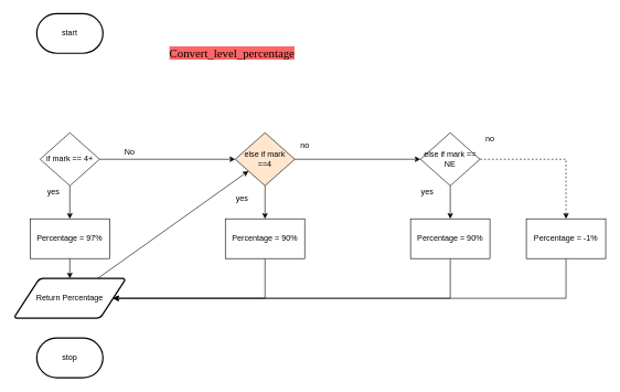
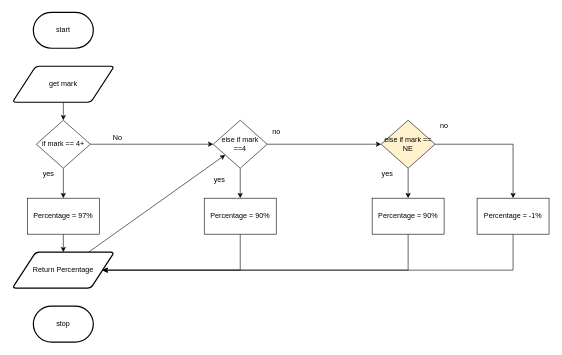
  <mxCell id="0" />
  <mxCell id="1" parent="0" />
- <mxCell id="2" value="&lt;font color=&quot;#000000&quot;&gt;&lt;span style=&quot;font-size: 18px ; background-color: rgb(255 , 102 , 102)&quot;&gt;Convert_level_percentage&lt;/span&gt;&lt;/font&gt;" style="text;html=1;align=center;verticalAlign=middle;resizable=0;points=[];autosize=1;strokeColor=none;fillColor=none;fontSize=12;fontFamily=Georgia;" parent="1" vertex="1"><mxGeometry x="235" y="70" width="230" height="20" as="geometry" /></mxCell>
  <mxCell id="3" value="start" style="strokeWidth=2;html=1;shape=mxgraph.flowchart.terminator;whiteSpace=wrap;" vertex="1" parent="1"><mxGeometry x="55" y="20" width="100" height="60" as="geometry" /></mxCell>
+ <mxCell id="4" style="edgeStyle=none;html=1;entryX=0.5;entryY=0;entryDx=0;entryDy=0;" edge="1" parent="1" source="5" target="8"><mxGeometry relative="1" as="geometry" /></mxCell>
+ <mxCell id="5" value="get mark" style="shape=parallelogram;html=1;strokeWidth=2;perimeter=parallelogramPerimeter;whiteSpace=wrap;rounded=1;arcSize=12;size=0.23;" vertex="1" parent="1"><mxGeometry x="20" y="110" width="170" height="60" as="geometry" /></mxCell>
  <mxCell id="6" style="edgeStyle=none;html=1;entryX=0;entryY=0.5;entryDx=0;entryDy=0;" edge="1" parent="1" source="8" target="11"><mxGeometry relative="1" as="geometry" /></mxCell>
  <mxCell id="7" style="edgeStyle=none;html=1;entryX=0.5;entryY=0;entryDx=0;entryDy=0;" edge="1" parent="1" source="8" target="18"><mxGeometry relative="1" as="geometry"><mxPoint x="105" y="325" as="targetPoint" /></mxGeometry></mxCell>
  <mxCell id="8" value="if mark == 4+" style="rhombus;whiteSpace=wrap;html=1;" vertex="1" parent="1"><mxGeometry x="60" y="200" width="90" height="80" as="geometry" /></mxCell>
  <mxCell id="9" style="edgeStyle=none;html=1;entryX=0.5;entryY=0;entryDx=0;entryDy=0;" edge="1" parent="1" source="11" target="20"><mxGeometry relative="1" as="geometry"><mxPoint x="400" y="330" as="targetPoint" /></mxGeometry></mxCell>
  <mxCell id="10" style="edgeStyle=none;html=1;entryX=0;entryY=0.5;entryDx=0;entryDy=0;" edge="1" parent="1" source="11" target="14"><mxGeometry relative="1" as="geometry" /></mxCell>
- <mxCell id="11" value="else if mark&lt;br&gt;==4" style="rhombus;whiteSpace=wrap;html=1;fillColor=#ffe6cc;" vertex="1" parent="1"><mxGeometry x="355" y="200" width="90" height="80" as="geometry" /></mxCell>
+ <mxCell id="11" value="else if mark&lt;br&gt;==4" style="rhombus;whiteSpace=wrap;html=1;" vertex="1" parent="1"><mxGeometry x="355" y="200" width="90" height="80" as="geometry" /></mxCell>
  <mxCell id="12" style="edgeStyle=none;html=1;entryX=0.5;entryY=0;entryDx=0;entryDy=0;" edge="1" parent="1" source="14" target="25"><mxGeometry relative="1" as="geometry"><mxPoint x="680" y="340" as="targetPoint" /></mxGeometry></mxCell>
- <mxCell id="13" style="edgeStyle=none;html=1;entryX=0.5;entryY=0;entryDx=0;entryDy=0;rounded=0;dashed=1;" edge="1" parent="1" source="14" target="28"><mxGeometry relative="1" as="geometry"><mxPoint x="855" y="340" as="targetPoint" /><Array as="points"><mxPoint x="855" y="240" /></Array></mxGeometry></mxCell>
- <mxCell id="14" value="else if mark == NE" style="rhombus;whiteSpace=wrap;html=1;" vertex="1" parent="1"><mxGeometry x="635" y="200" width="90" height="80" as="geometry" /></mxCell>
+ <mxCell id="13" style="edgeStyle=none;html=1;entryX=0.5;entryY=0;entryDx=0;entryDy=0;rounded=0;" edge="1" parent="1" source="14" target="28"><mxGeometry relative="1" as="geometry"><mxPoint x="855" y="340" as="targetPoint" /><Array as="points"><mxPoint x="855" y="240" /></Array></mxGeometry></mxCell>
+ <mxCell id="14" value="else if mark == NE" style="rhombus;whiteSpace=wrap;html=1;fillColor=#fff2cc;" vertex="1" parent="1"><mxGeometry x="635" y="200" width="90" height="80" as="geometry" /></mxCell>
  <mxCell id="15" value="No" style="text;html=1;align=center;verticalAlign=middle;resizable=0;points=[];autosize=1;strokeColor=none;fillColor=none;" vertex="1" parent="1"><mxGeometry x="180" y="220" width="30" height="20" as="geometry" /></mxCell>
  <mxCell id="16" value="yes" style="text;html=1;align=center;verticalAlign=middle;resizable=0;points=[];autosize=1;strokeColor=none;fillColor=none;" vertex="1" parent="1"><mxGeometry x="65" y="280" width="30" height="20" as="geometry" /></mxCell>
  <mxCell id="17" style="edgeStyle=none;rounded=0;html=1;entryX=0.5;entryY=0;entryDx=0;entryDy=0;" edge="1" parent="1" source="18" target="30"><mxGeometry relative="1" as="geometry" /></mxCell>
  <mxCell id="18" value="Percentage = 97%" style="rounded=0;whiteSpace=wrap;html=1;" vertex="1" parent="1"><mxGeometry x="45" y="330" width="120" height="60" as="geometry" /></mxCell>
  <mxCell id="19" style="edgeStyle=none;rounded=0;html=1;" edge="1" parent="1" source="20" target="30"><mxGeometry relative="1" as="geometry"><Array as="points"><mxPoint x="400" y="450" /></Array></mxGeometry></mxCell>
  <mxCell id="20" value="Percentage = 90%" style="rounded=0;whiteSpace=wrap;html=1;" vertex="1" parent="1"><mxGeometry x="340" y="330" width="120" height="60" as="geometry" /></mxCell>
  <mxCell id="21" value="no" style="text;html=1;align=center;verticalAlign=middle;resizable=0;points=[];autosize=1;strokeColor=none;fillColor=none;" vertex="1" parent="1"><mxGeometry x="445" y="210" width="30" height="20" as="geometry" /></mxCell>
  <mxCell id="22" value="yes" style="text;html=1;align=center;verticalAlign=middle;resizable=0;points=[];autosize=1;strokeColor=none;fillColor=none;" vertex="1" parent="1"><mxGeometry x="350" y="290" width="30" height="20" as="geometry" /></mxCell>
  <mxCell id="23" value="yes" style="text;html=1;align=center;verticalAlign=middle;resizable=0;points=[];autosize=1;strokeColor=none;fillColor=none;" vertex="1" parent="1"><mxGeometry x="630" y="280" width="30" height="20" as="geometry" /></mxCell>
  <mxCell id="24" style="edgeStyle=none;rounded=0;html=1;entryX=1;entryY=0.5;entryDx=0;entryDy=0;" edge="1" parent="1" source="25" target="30"><mxGeometry relative="1" as="geometry"><Array as="points"><mxPoint x="680" y="450" /></Array></mxGeometry></mxCell>
  <mxCell id="25" value="Percentage = 90%" style="rounded=0;whiteSpace=wrap;html=1;" vertex="1" parent="1"><mxGeometry x="620" y="330" width="120" height="60" as="geometry" /></mxCell>
  <mxCell id="26" value="no" style="text;html=1;align=center;verticalAlign=middle;resizable=0;points=[];autosize=1;strokeColor=none;fillColor=none;" vertex="1" parent="1"><mxGeometry x="725" y="200" width="30" height="20" as="geometry" /></mxCell>
  <mxCell id="27" style="edgeStyle=none;rounded=0;html=1;entryX=1;entryY=0.5;entryDx=0;entryDy=0;" edge="1" parent="1" source="28" target="30"><mxGeometry relative="1" as="geometry"><Array as="points"><mxPoint x="855" y="450" /></Array></mxGeometry></mxCell>
  <mxCell id="28" value="Percentage = -1%" style="rounded=0;whiteSpace=wrap;html=1;" vertex="1" parent="1"><mxGeometry x="795" y="330" width="120" height="60" as="geometry" /></mxCell>
  <mxCell id="29" style="edgeStyle=none;rounded=0;html=1;" edge="1" parent="1" source="30" target="11"><mxGeometry relative="1" as="geometry"><mxPoint x="105" y="500" as="targetPoint" /></mxGeometry></mxCell>
  <mxCell id="30" value="Return Percentage" style="shape=parallelogram;html=1;strokeWidth=2;perimeter=parallelogramPerimeter;whiteSpace=wrap;rounded=1;arcSize=12;size=0.23;" vertex="1" parent="1"><mxGeometry x="20" y="420" width="170" height="60" as="geometry" /></mxCell>
  <mxCell id="31" value="stop" style="strokeWidth=2;html=1;shape=mxgraph.flowchart.terminator;whiteSpace=wrap;" vertex="1" parent="1"><mxGeometry x="55" y="510" width="100" height="60" as="geometry" /></mxCell>
